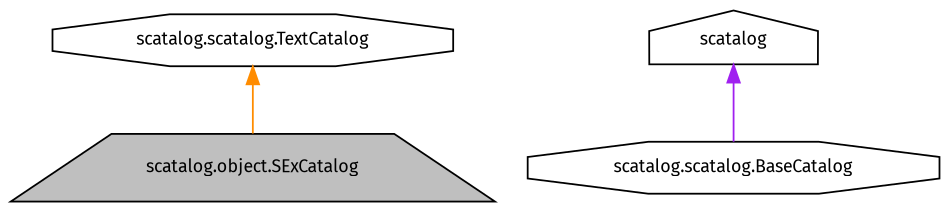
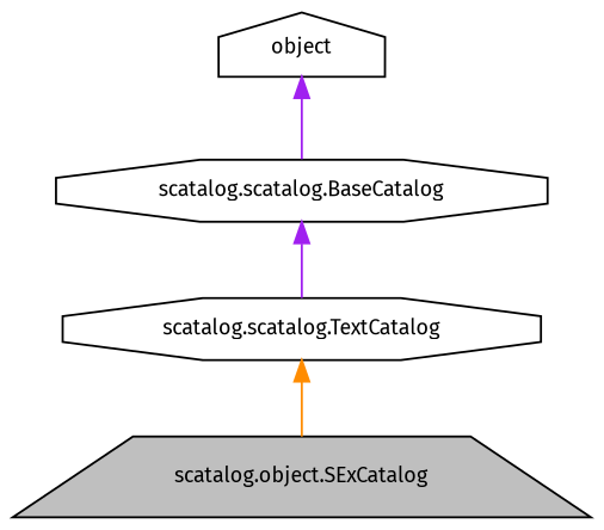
  digraph {
    fontname="Fira Sans"
    node [color=black fillcolor=white fontname="Fira Sans" fontsize=10 shape=octagon style=filled]
    edge [color=purple dir=back fontname="Fira Sans" fontsize=10 labelfontname=Helvetica labelfontsize=10 style=solid]
    n1 [fillcolor=grey75 fontcolor=black height=0.2 label="scatalog.object.SExCatalog" shape=trapezium width=0.4]
    n2 [height=0.2 label="scatalog.scatalog.TextCatalog" width=0.4]
    n3 [height=0.2 label="scatalog.scatalog.BaseCatalog" width=0.4]
-   n4 [height=0.2 label=scatalog shape=house width=0.4]
+   n4 [height=0.2 label=object shape=house width=0.4]
    n2 -> n1 [color=darkorange]
+   n3 -> n2
    n4 -> n3
  }
